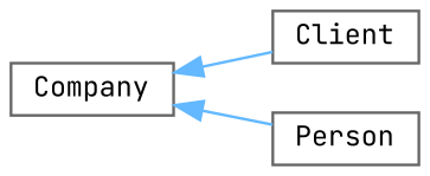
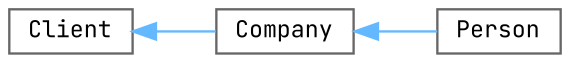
  digraph {
    fontname="JetBrains Mono"
    rankdir=LR
    node [color=grey40 fillcolor=white fontname="JetBrains Mono" fontsize=10 shape=box style=filled]
    edge [color=steelblue1 dir=back fontname="JetBrains Mono" fontsize=10 labelfontname=Helvetica labelfontsize=10 style=solid]
    n1 [height=0.2 label=Client width=0.4]
    n2 [height=0.2 label=Company width=0.4]
    n3 [height=0.2 label=Person width=0.4]
-   n2 -> n1
+   n1 -> n2
    n2 -> n3
  }
